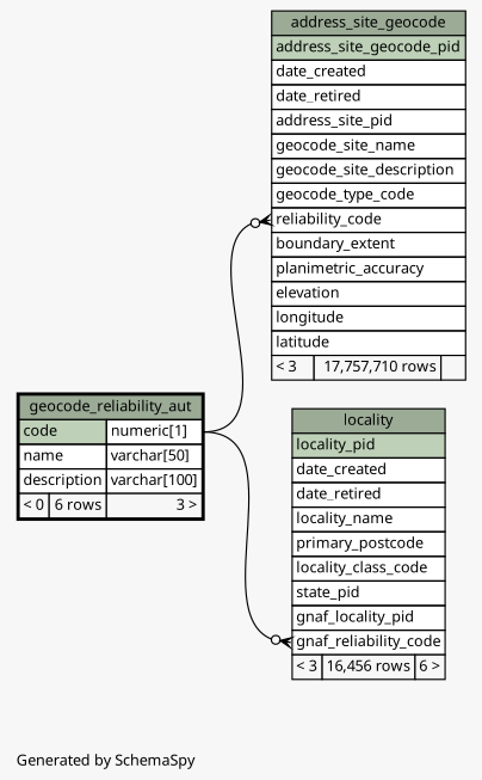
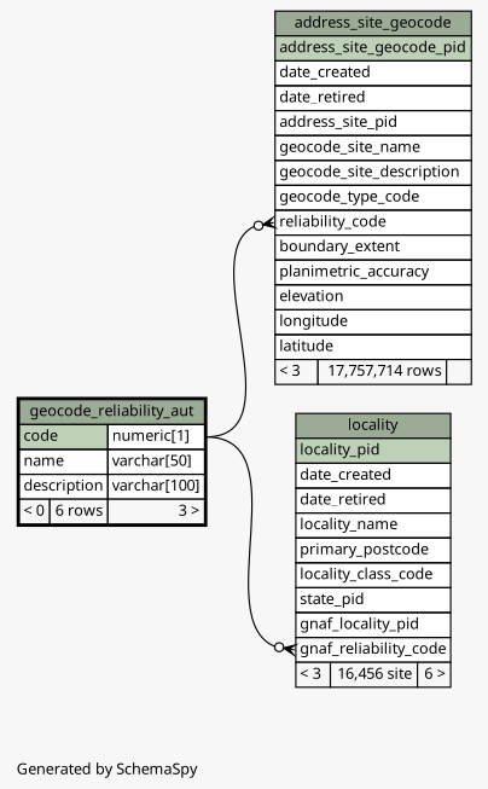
  digraph {
    bgcolor="#f7f7f7"
    fontname="Noto Sans"
    fontsize=11
    label="\nGenerated by SchemaSpy"
    labeljust=l
    nodesep=0.18
    rankdir=RL
    ranksep=0.46
    node [fontname="Noto Sans" fontsize=11 shape=plaintext]
    edge [arrowhead=none arrowsize=0.8 arrowtail=crowodot dir=back fontname="Noto Sans" headport="code.type:e"]
-   n1 [label=<     <TABLE BORDER="0" CELLBORDER="1" CELLSPACING="0" BGCOLOR="#ffffff">       <TR><TD COLSPAN="3" BGCOLOR="#9bab96" ALIGN="CENTER">address_site_geocode</TD></TR>       <TR><TD PORT="address_site_geocode_pid" COLSPAN="3" BGCOLOR="#bed1b8" ALIGN="LEFT">address_site_geocode_pid</TD></TR>       <TR><TD PORT="date_created" COLSPAN="3" ALIGN="LEFT">date_created</TD></TR>       <TR><TD PORT="date_retired" COLSPAN="3" ALIGN="LEFT">date_retired</TD></TR>       <TR><TD PORT="address_site_pid" COLSPAN="3" ALIGN="LEFT">address_site_pid</TD></TR>       <TR><TD PORT="geocode_site_name" COLSPAN="3" ALIGN="LEFT">geocode_site_name</TD></TR>       <TR><TD PORT="geocode_site_description" COLSPAN="3" ALIGN="LEFT">geocode_site_description</TD></TR>       <TR><TD PORT="geocode_type_code" COLSPAN="3" ALIGN="LEFT">geocode_type_code</TD></TR>       <TR><TD PORT="reliability_code" COLSPAN="3" ALIGN="LEFT">reliability_code</TD></TR>       <TR><TD PORT="boundary_extent" COLSPAN="3" ALIGN="LEFT">boundary_extent</TD></TR>       <TR><TD PORT="planimetric_accuracy" COLSPAN="3" ALIGN="LEFT">planimetric_accuracy</TD></TR>       <TR><TD PORT="elevation" COLSPAN="3" ALIGN="LEFT">elevation</TD></TR>       <TR><TD PORT="longitude" COLSPAN="3" ALIGN="LEFT">longitude</TD></TR>       <TR><TD PORT="latitude" COLSPAN="3" ALIGN="LEFT">latitude</TD></TR>       <TR><TD ALIGN="LEFT" BGCOLOR="#f7f7f7">&lt; 3</TD><TD ALIGN="RIGHT" BGCOLOR="#f7f7f7">17,757,710 rows</TD><TD ALIGN="RIGHT" BGCOLOR="#f7f7f7">  </TD></TR>     </TABLE>>]
+   n1 [label=<     <TABLE BORDER="0" CELLBORDER="1" CELLSPACING="0" BGCOLOR="#ffffff">       <TR><TD COLSPAN="3" BGCOLOR="#9bab96" ALIGN="CENTER">address_site_geocode</TD></TR>       <TR><TD PORT="address_site_geocode_pid" COLSPAN="3" BGCOLOR="#bed1b8" ALIGN="LEFT">address_site_geocode_pid</TD></TR>       <TR><TD PORT="date_created" COLSPAN="3" ALIGN="LEFT">date_created</TD></TR>       <TR><TD PORT="date_retired" COLSPAN="3" ALIGN="LEFT">date_retired</TD></TR>       <TR><TD PORT="address_site_pid" COLSPAN="3" ALIGN="LEFT">address_site_pid</TD></TR>       <TR><TD PORT="geocode_site_name" COLSPAN="3" ALIGN="LEFT">geocode_site_name</TD></TR>       <TR><TD PORT="geocode_site_description" COLSPAN="3" ALIGN="LEFT">geocode_site_description</TD></TR>       <TR><TD PORT="geocode_type_code" COLSPAN="3" ALIGN="LEFT">geocode_type_code</TD></TR>       <TR><TD PORT="reliability_code" COLSPAN="3" ALIGN="LEFT">reliability_code</TD></TR>       <TR><TD PORT="boundary_extent" COLSPAN="3" ALIGN="LEFT">boundary_extent</TD></TR>       <TR><TD PORT="planimetric_accuracy" COLSPAN="3" ALIGN="LEFT">planimetric_accuracy</TD></TR>       <TR><TD PORT="elevation" COLSPAN="3" ALIGN="LEFT">elevation</TD></TR>       <TR><TD PORT="longitude" COLSPAN="3" ALIGN="LEFT">longitude</TD></TR>       <TR><TD PORT="latitude" COLSPAN="3" ALIGN="LEFT">latitude</TD></TR>       <TR><TD ALIGN="LEFT" BGCOLOR="#f7f7f7">&lt; 3</TD><TD ALIGN="RIGHT" BGCOLOR="#f7f7f7">17,757,714 rows</TD><TD ALIGN="RIGHT" BGCOLOR="#f7f7f7">  </TD></TR>     </TABLE>>]
    n2 [label=<     <TABLE BORDER="2" CELLBORDER="1" CELLSPACING="0" BGCOLOR="#ffffff">       <TR><TD COLSPAN="3" BGCOLOR="#9bab96" ALIGN="CENTER">geocode_reliability_aut</TD></TR>       <TR><TD PORT="code" COLSPAN="2" BGCOLOR="#bed1b8" ALIGN="LEFT">code</TD><TD PORT="code.type" ALIGN="LEFT">numeric[1]</TD></TR>       <TR><TD PORT="name" COLSPAN="2" ALIGN="LEFT">name</TD><TD PORT="name.type" ALIGN="LEFT">varchar[50]</TD></TR>       <TR><TD PORT="description" COLSPAN="2" ALIGN="LEFT">description</TD><TD PORT="description.type" ALIGN="LEFT">varchar[100]</TD></TR>       <TR><TD ALIGN="LEFT" BGCOLOR="#f7f7f7">&lt; 0</TD><TD ALIGN="RIGHT" BGCOLOR="#f7f7f7">6 rows</TD><TD ALIGN="RIGHT" BGCOLOR="#f7f7f7">3 &gt;</TD></TR>     </TABLE>>]
-   n3 [label=<     <TABLE BORDER="0" CELLBORDER="1" CELLSPACING="0" BGCOLOR="#ffffff">       <TR><TD COLSPAN="3" BGCOLOR="#9bab96" ALIGN="CENTER">locality</TD></TR>       <TR><TD PORT="locality_pid" COLSPAN="3" BGCOLOR="#bed1b8" ALIGN="LEFT">locality_pid</TD></TR>       <TR><TD PORT="date_created" COLSPAN="3" ALIGN="LEFT">date_created</TD></TR>       <TR><TD PORT="date_retired" COLSPAN="3" ALIGN="LEFT">date_retired</TD></TR>       <TR><TD PORT="locality_name" COLSPAN="3" ALIGN="LEFT">locality_name</TD></TR>       <TR><TD PORT="primary_postcode" COLSPAN="3" ALIGN="LEFT">primary_postcode</TD></TR>       <TR><TD PORT="locality_class_code" COLSPAN="3" ALIGN="LEFT">locality_class_code</TD></TR>       <TR><TD PORT="state_pid" COLSPAN="3" ALIGN="LEFT">state_pid</TD></TR>       <TR><TD PORT="gnaf_locality_pid" COLSPAN="3" ALIGN="LEFT">gnaf_locality_pid</TD></TR>       <TR><TD PORT="gnaf_reliability_code" COLSPAN="3" ALIGN="LEFT">gnaf_reliability_code</TD></TR>       <TR><TD ALIGN="LEFT" BGCOLOR="#f7f7f7">&lt; 3</TD><TD ALIGN="RIGHT" BGCOLOR="#f7f7f7">16,456 rows</TD><TD ALIGN="RIGHT" BGCOLOR="#f7f7f7">6 &gt;</TD></TR>     </TABLE>>]
+   n3 [label=<     <TABLE BORDER="0" CELLBORDER="1" CELLSPACING="0" BGCOLOR="#ffffff">       <TR><TD COLSPAN="3" BGCOLOR="#9bab96" ALIGN="CENTER">locality</TD></TR>       <TR><TD PORT="locality_pid" COLSPAN="3" BGCOLOR="#bed1b8" ALIGN="LEFT">locality_pid</TD></TR>       <TR><TD PORT="date_created" COLSPAN="3" ALIGN="LEFT">date_created</TD></TR>       <TR><TD PORT="date_retired" COLSPAN="3" ALIGN="LEFT">date_retired</TD></TR>       <TR><TD PORT="locality_name" COLSPAN="3" ALIGN="LEFT">locality_name</TD></TR>       <TR><TD PORT="primary_postcode" COLSPAN="3" ALIGN="LEFT">primary_postcode</TD></TR>       <TR><TD PORT="locality_class_code" COLSPAN="3" ALIGN="LEFT">locality_class_code</TD></TR>       <TR><TD PORT="state_pid" COLSPAN="3" ALIGN="LEFT">state_pid</TD></TR>       <TR><TD PORT="gnaf_locality_pid" COLSPAN="3" ALIGN="LEFT">gnaf_locality_pid</TD></TR>       <TR><TD PORT="gnaf_reliability_code" COLSPAN="3" ALIGN="LEFT">gnaf_reliability_code</TD></TR>       <TR><TD ALIGN="LEFT" BGCOLOR="#f7f7f7">&lt; 3</TD><TD ALIGN="RIGHT" BGCOLOR="#f7f7f7">16,456 site</TD><TD ALIGN="RIGHT" BGCOLOR="#f7f7f7">6 &gt;</TD></TR>     </TABLE>>]
    n1 -> n2 [tailport="reliability_code:w"]
    n3 -> n2 [tailport="gnaf_reliability_code:w"]
  }
